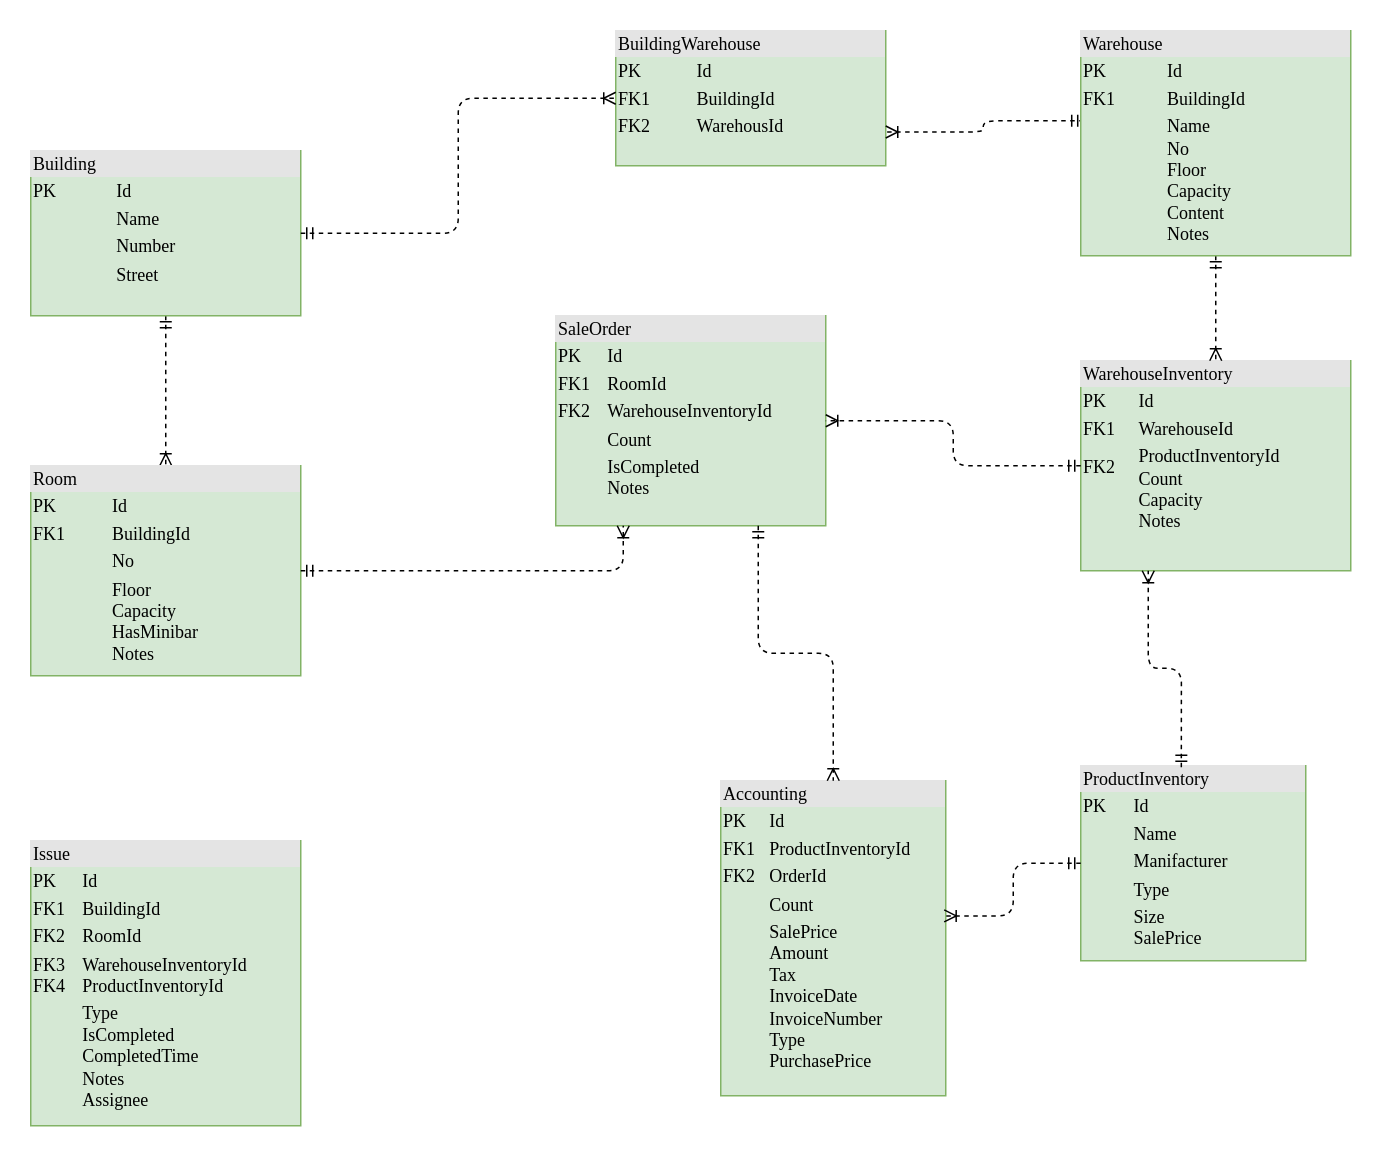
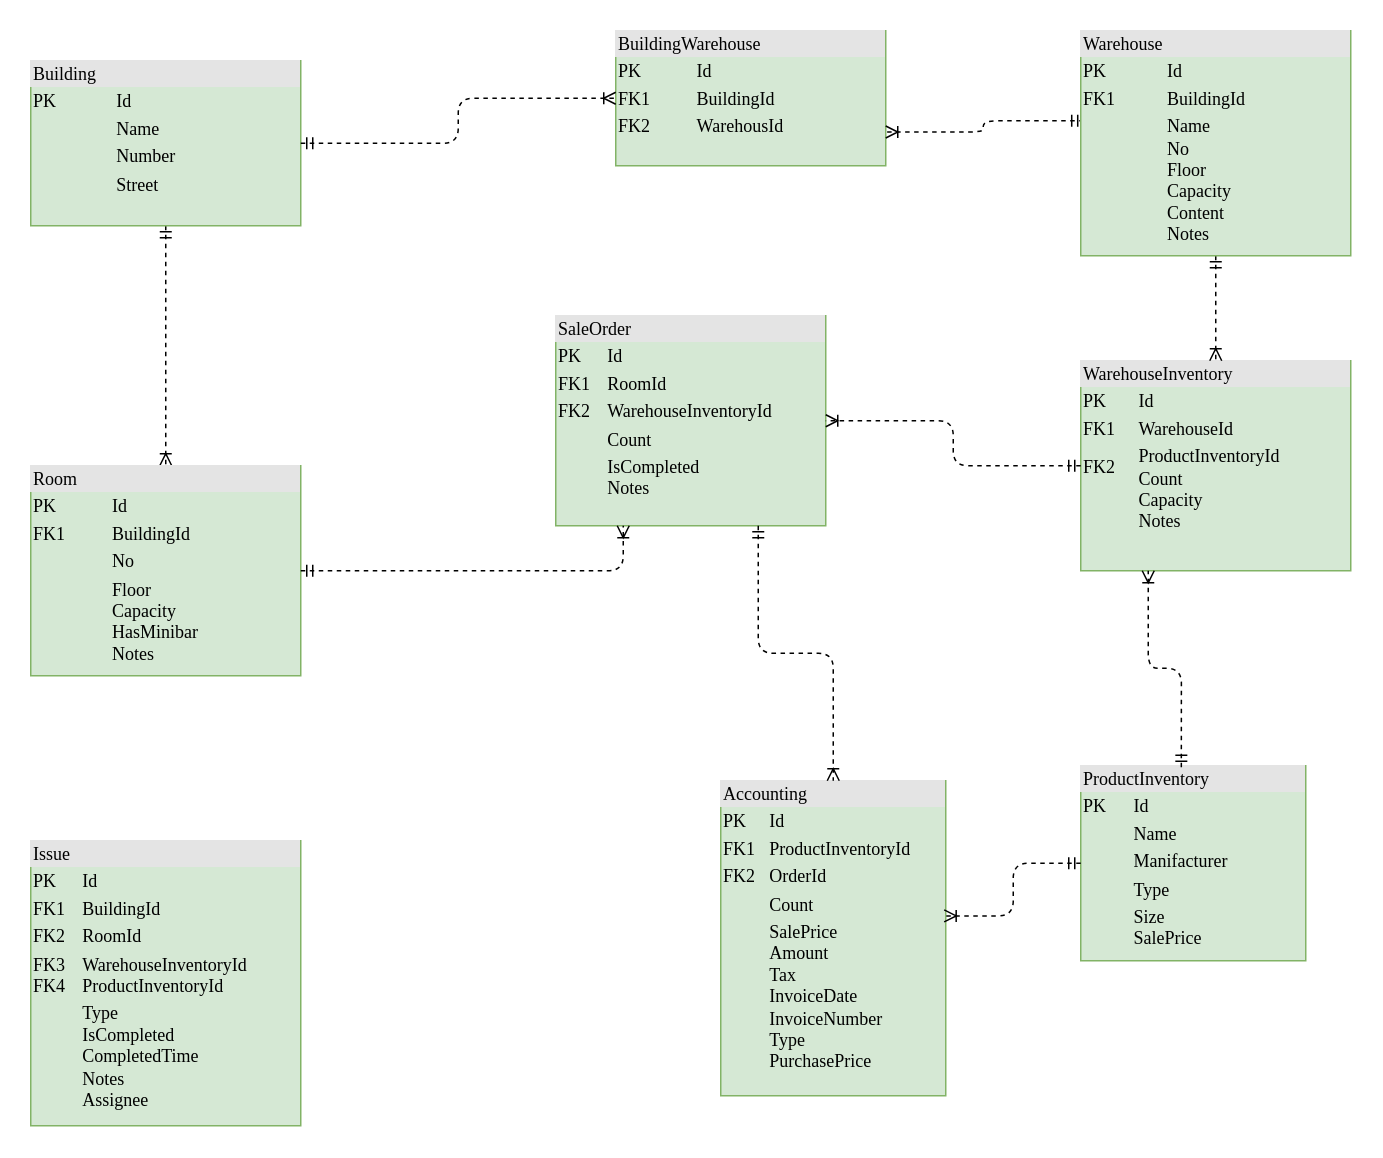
  <mxCell id="0" />
  <mxCell id="1" parent="0" />
  <mxCell id="2" value="&lt;div style=&quot;box-sizing:border-box;width:100%;background:#e4e4e4;padding:2px;&quot;&gt;BuildingWarehouse&lt;/div&gt;&lt;table style=&quot;width:100%;font-size:1em;&quot; cellpadding=&quot;2&quot; cellspacing=&quot;0&quot;&gt;&lt;tbody&gt;&lt;tr&gt;&lt;td&gt;PK&lt;/td&gt;&lt;td&gt;Id&lt;/td&gt;&lt;/tr&gt;&lt;tr&gt;&lt;td&gt;FK1&lt;/td&gt;&lt;td&gt;BuildingId&lt;/td&gt;&lt;/tr&gt;&lt;tr&gt;&lt;td&gt;FK2&lt;/td&gt;&lt;td&gt;WarehousId&lt;/td&gt;&lt;/tr&gt;&lt;/tbody&gt;&lt;/table&gt;" style="verticalAlign=top;align=left;overflow=fill;html=1;rounded=0;shadow=0;comic=0;labelBackgroundColor=none;strokeWidth=1;fontFamily=Verdana;fontSize=12;fillColor=#d5e8d4;strokeColor=#82b366;" parent="1" vertex="1"><mxGeometry x="410" y="20" width="180" height="90" as="geometry" /></mxCell>
  <mxCell id="3" style="html=1;dashed=1;labelBackgroundColor=none;startArrow=ERmandOne;endArrow=ERoneToMany;fontFamily=Verdana;fontSize=12;align=left;entryX=0.5;entryY=0;edgeStyle=orthogonalEdgeStyle;entryDx=0;entryDy=0;" parent="1" source="5" target="9" edge="1"><mxGeometry relative="1" as="geometry" /></mxCell>
  <mxCell id="4" style="html=1;dashed=1;labelBackgroundColor=none;startArrow=ERmandOne;endArrow=ERoneToMany;fontFamily=Verdana;fontSize=12;align=left;exitX=0.011;exitY=0.4;exitDx=0;exitDy=0;edgeStyle=orthogonalEdgeStyle;entryX=1;entryY=0.75;entryDx=0;entryDy=0;exitPerimeter=0;" parent="1" source="10" target="2" edge="1"><mxGeometry relative="1" as="geometry"><mxPoint x="560" y="120" as="targetPoint" /></mxGeometry></mxCell>
- <mxCell id="5" value="&lt;div style=&quot;box-sizing: border-box ; width: 100% ; background: #e4e4e4 ; padding: 2px&quot;&gt;Building&lt;/div&gt;&lt;table style=&quot;width: 100% ; font-size: 1em&quot; cellpadding=&quot;2&quot; cellspacing=&quot;0&quot;&gt;&lt;tbody&gt;&lt;tr&gt;&lt;td&gt;PK&lt;/td&gt;&lt;td&gt;Id&lt;/td&gt;&lt;/tr&gt;&lt;tr&gt;&lt;td&gt;&lt;br&gt;&lt;/td&gt;&lt;td&gt;Name&lt;/td&gt;&lt;/tr&gt;&lt;tr&gt;&lt;td&gt;&lt;/td&gt;&lt;td&gt;Number&lt;/td&gt;&lt;/tr&gt;&lt;tr&gt;&lt;td&gt;&lt;br&gt;&lt;/td&gt;&lt;td&gt;Street&lt;br&gt;&lt;/td&gt;&lt;/tr&gt;&lt;tr&gt;&lt;td&gt;&lt;br&gt;&lt;/td&gt;&lt;td&gt;&lt;br&gt;&lt;/td&gt;&lt;/tr&gt;&lt;tr&gt;&lt;td&gt;&lt;br&gt;&lt;/td&gt;&lt;td&gt;&lt;br&gt;&lt;/td&gt;&lt;/tr&gt;&lt;/tbody&gt;&lt;/table&gt;" style="verticalAlign=top;align=left;overflow=fill;html=1;rounded=0;shadow=0;comic=0;labelBackgroundColor=none;strokeWidth=1;fontFamily=Verdana;fontSize=12;fillColor=#d5e8d4;strokeColor=#82b366;" parent="1" vertex="1"><mxGeometry x="20" y="100" width="180" height="110" as="geometry" /></mxCell>
+ <mxCell id="5" value="&lt;div style=&quot;box-sizing: border-box ; width: 100% ; background: #e4e4e4 ; padding: 2px&quot;&gt;Building&lt;/div&gt;&lt;table style=&quot;width: 100% ; font-size: 1em&quot; cellpadding=&quot;2&quot; cellspacing=&quot;0&quot;&gt;&lt;tbody&gt;&lt;tr&gt;&lt;td&gt;PK&lt;/td&gt;&lt;td&gt;Id&lt;/td&gt;&lt;/tr&gt;&lt;tr&gt;&lt;td&gt;&lt;br&gt;&lt;/td&gt;&lt;td&gt;Name&lt;/td&gt;&lt;/tr&gt;&lt;tr&gt;&lt;td&gt;&lt;/td&gt;&lt;td&gt;Number&lt;/td&gt;&lt;/tr&gt;&lt;tr&gt;&lt;td&gt;&lt;br&gt;&lt;/td&gt;&lt;td&gt;Street&lt;br&gt;&lt;/td&gt;&lt;/tr&gt;&lt;tr&gt;&lt;td&gt;&lt;br&gt;&lt;/td&gt;&lt;td&gt;&lt;br&gt;&lt;/td&gt;&lt;/tr&gt;&lt;tr&gt;&lt;td&gt;&lt;br&gt;&lt;/td&gt;&lt;td&gt;&lt;br&gt;&lt;/td&gt;&lt;/tr&gt;&lt;/tbody&gt;&lt;/table&gt;" style="verticalAlign=top;align=left;overflow=fill;html=1;rounded=0;shadow=0;comic=0;labelBackgroundColor=none;strokeWidth=1;fontFamily=Verdana;fontSize=12;fillColor=#d5e8d4;strokeColor=#82b366;" parent="1" vertex="1"><mxGeometry x="20" y="40" width="180" height="110" as="geometry" /></mxCell>
  <mxCell id="6" value="&lt;div style=&quot;box-sizing: border-box ; width: 100% ; background: #e4e4e4 ; padding: 2px&quot;&gt;ProductInventory&lt;/div&gt;&lt;table style=&quot;width: 100% ; font-size: 1em&quot; cellpadding=&quot;2&quot; cellspacing=&quot;0&quot;&gt;&lt;tbody&gt;&lt;tr&gt;&lt;td&gt;PK&lt;/td&gt;&lt;td&gt;Id&lt;/td&gt;&lt;/tr&gt;&lt;tr&gt;&lt;td&gt;&lt;br&gt;&lt;/td&gt;&lt;td&gt;Name&lt;/td&gt;&lt;/tr&gt;&lt;tr&gt;&lt;td&gt;&lt;/td&gt;&lt;td&gt;Manifacturer&lt;/td&gt;&lt;/tr&gt;&lt;tr&gt;&lt;td&gt;&lt;br&gt;&lt;/td&gt;&lt;td&gt;Type&lt;/td&gt;&lt;/tr&gt;&lt;tr&gt;&lt;td&gt;&lt;br&gt;&lt;/td&gt;&lt;td&gt;Size&lt;br&gt;SalePrice&lt;/td&gt;&lt;/tr&gt;&lt;/tbody&gt;&lt;/table&gt;" style="verticalAlign=top;align=left;overflow=fill;html=1;rounded=0;shadow=0;comic=0;labelBackgroundColor=none;strokeWidth=1;fontFamily=Verdana;fontSize=12;fillColor=#d5e8d4;strokeColor=#82b366;" parent="1" vertex="1"><mxGeometry x="720" y="510" width="150" height="130" as="geometry" /></mxCell>
  <mxCell id="7" value="&lt;div style=&quot;box-sizing:border-box;width:100%;background:#e4e4e4;padding:2px;&quot;&gt;WarehouseInventory&lt;/div&gt;&lt;table style=&quot;width:100%;font-size:1em;&quot; cellpadding=&quot;2&quot; cellspacing=&quot;0&quot;&gt;&lt;tbody&gt;&lt;tr&gt;&lt;td&gt;PK&lt;/td&gt;&lt;td&gt;Id&lt;/td&gt;&lt;/tr&gt;&lt;tr&gt;&lt;td&gt;FK1&lt;/td&gt;&lt;td&gt;WarehouseId&lt;/td&gt;&lt;/tr&gt;&lt;tr&gt;&lt;td&gt;FK2&lt;br&gt;&lt;br&gt;&lt;br&gt;&lt;/td&gt;&lt;td&gt;ProductInventoryId&lt;br&gt;Count&lt;br&gt;Capacity&lt;br&gt;Notes&lt;/td&gt;&lt;/tr&gt;&lt;/tbody&gt;&lt;/table&gt;" style="verticalAlign=top;align=left;overflow=fill;html=1;rounded=0;shadow=0;comic=0;labelBackgroundColor=none;strokeWidth=1;fontFamily=Verdana;fontSize=12;fillColor=#d5e8d4;strokeColor=#82b366;" parent="1" vertex="1"><mxGeometry x="720" y="240" width="180" height="140" as="geometry" /></mxCell>
  <mxCell id="8" style="edgeStyle=orthogonalEdgeStyle;html=1;entryX=0.5;entryY=0;dashed=1;labelBackgroundColor=none;startArrow=ERmandOne;endArrow=ERoneToMany;fontFamily=Verdana;fontSize=12;align=left;" parent="1" source="10" target="7" edge="1"><mxGeometry relative="1" as="geometry" /></mxCell>
  <mxCell id="9" value="&lt;div style=&quot;box-sizing: border-box ; width: 100% ; background: #e4e4e4 ; padding: 2px&quot;&gt;Room&lt;/div&gt;&lt;table style=&quot;width: 100% ; font-size: 1em&quot; cellpadding=&quot;2&quot; cellspacing=&quot;0&quot;&gt;&lt;tbody&gt;&lt;tr&gt;&lt;td&gt;PK&lt;/td&gt;&lt;td&gt;Id&lt;/td&gt;&lt;/tr&gt;&lt;tr&gt;&lt;td&gt;FK1&lt;/td&gt;&lt;td&gt;BuildingId&lt;/td&gt;&lt;/tr&gt;&lt;tr&gt;&lt;td&gt;&lt;/td&gt;&lt;td&gt;No&lt;/td&gt;&lt;/tr&gt;&lt;tr&gt;&lt;td&gt;&lt;br&gt;&lt;/td&gt;&lt;td&gt;Floor&lt;br&gt;Capacity&lt;br&gt;HasMinibar&lt;br&gt;Notes&lt;/td&gt;&lt;/tr&gt;&lt;tr&gt;&lt;td&gt;&lt;br&gt;&lt;/td&gt;&lt;td&gt;&lt;/td&gt;&lt;/tr&gt;&lt;/tbody&gt;&lt;/table&gt;" style="verticalAlign=top;align=left;overflow=fill;html=1;rounded=0;shadow=0;comic=0;labelBackgroundColor=none;strokeWidth=1;fontFamily=Verdana;fontSize=12;fillColor=#d5e8d4;strokeColor=#82b366;" parent="1" vertex="1"><mxGeometry x="20" y="310" width="180" height="140" as="geometry" /></mxCell>
  <mxCell id="10" value="&lt;div style=&quot;box-sizing:border-box;width:100%;background:#e4e4e4;padding:2px;&quot;&gt;Warehouse&lt;/div&gt;&lt;table style=&quot;width:100%;font-size:1em;&quot; cellpadding=&quot;2&quot; cellspacing=&quot;0&quot;&gt;&lt;tbody&gt;&lt;tr&gt;&lt;td&gt;PK&lt;/td&gt;&lt;td&gt;Id&lt;/td&gt;&lt;/tr&gt;&lt;tr&gt;&lt;td&gt;FK1&lt;/td&gt;&lt;td&gt;BuildingId&lt;/td&gt;&lt;/tr&gt;&lt;tr&gt;&lt;td&gt;&lt;/td&gt;&lt;td&gt;Name&lt;br&gt;No&lt;br&gt;Floor&lt;br&gt;Capacity&lt;br&gt;Content&lt;br&gt;Notes&lt;/td&gt;&lt;/tr&gt;&lt;/tbody&gt;&lt;/table&gt;" style="verticalAlign=top;align=left;overflow=fill;html=1;rounded=0;shadow=0;comic=0;labelBackgroundColor=none;strokeWidth=1;fontFamily=Verdana;fontSize=12;fillColor=#d5e8d4;strokeColor=#82b366;" parent="1" vertex="1"><mxGeometry x="720" y="20" width="180" height="150" as="geometry" /></mxCell>
  <mxCell id="11" style="html=1;dashed=1;labelBackgroundColor=none;startArrow=ERmandOne;endArrow=ERoneToMany;fontFamily=Verdana;fontSize=12;align=left;edgeStyle=orthogonalEdgeStyle;entryX=0;entryY=0.5;entryDx=0;entryDy=0;exitX=1;exitY=0.5;exitDx=0;exitDy=0;" parent="1" source="5" target="2" edge="1"><mxGeometry relative="1" as="geometry"><mxPoint x="210" y="50" as="sourcePoint" /><mxPoint x="673" y="88" as="targetPoint" /></mxGeometry></mxCell>
  <mxCell id="12" style="edgeStyle=orthogonalEdgeStyle;html=1;entryX=0.25;entryY=1;dashed=1;labelBackgroundColor=none;startArrow=ERmandOne;endArrow=ERoneToMany;fontFamily=Verdana;fontSize=12;align=left;entryDx=0;entryDy=0;exitX=0.447;exitY=0.008;exitDx=0;exitDy=0;exitPerimeter=0;" parent="1" source="6" target="7" edge="1"><mxGeometry relative="1" as="geometry"><mxPoint x="840" y="140" as="sourcePoint" /><mxPoint x="830" y="250" as="targetPoint" /></mxGeometry></mxCell>
  <mxCell id="13" value="&lt;div style=&quot;box-sizing: border-box ; width: 100% ; background: #e4e4e4 ; padding: 2px&quot;&gt;SaleOrder&lt;/div&gt;&lt;table style=&quot;width: 100% ; font-size: 1em&quot; cellpadding=&quot;2&quot; cellspacing=&quot;0&quot;&gt;&lt;tbody&gt;&lt;tr&gt;&lt;td&gt;PK&lt;/td&gt;&lt;td&gt;Id&lt;/td&gt;&lt;/tr&gt;&lt;tr&gt;&lt;td&gt;FK1&lt;/td&gt;&lt;td&gt;RoomId&lt;/td&gt;&lt;/tr&gt;&lt;tr&gt;&lt;td&gt;FK2&lt;/td&gt;&lt;td&gt;WarehouseInventoryId&lt;/td&gt;&lt;/tr&gt;&lt;tr&gt;&lt;td&gt;&lt;br&gt;&lt;/td&gt;&lt;td&gt;Count&lt;/td&gt;&lt;/tr&gt;&lt;tr&gt;&lt;td&gt;&lt;br&gt;&lt;/td&gt;&lt;td&gt;IsCompleted&lt;br&gt;Notes&lt;/td&gt;&lt;/tr&gt;&lt;/tbody&gt;&lt;/table&gt;" style="verticalAlign=top;align=left;overflow=fill;html=1;rounded=0;shadow=0;comic=0;labelBackgroundColor=none;strokeWidth=1;fontFamily=Verdana;fontSize=12;fillColor=#d5e8d4;strokeColor=#82b366;" parent="1" vertex="1"><mxGeometry x="370" y="210" width="180" height="140" as="geometry" /></mxCell>
  <mxCell id="14" value="&lt;div style=&quot;box-sizing: border-box ; width: 100% ; background: #e4e4e4 ; padding: 2px&quot;&gt;Issue&lt;/div&gt;&lt;table style=&quot;width: 100% ; font-size: 1em&quot; cellpadding=&quot;2&quot; cellspacing=&quot;0&quot;&gt;&lt;tbody&gt;&lt;tr&gt;&lt;td&gt;PK&lt;/td&gt;&lt;td&gt;Id&lt;/td&gt;&lt;/tr&gt;&lt;tr&gt;&lt;td&gt;FK1&lt;/td&gt;&lt;td&gt;BuildingId&lt;/td&gt;&lt;/tr&gt;&lt;tr&gt;&lt;td&gt;FK2&lt;/td&gt;&lt;td&gt;RoomId&lt;br&gt;&lt;/td&gt;&lt;/tr&gt;&lt;tr&gt;&lt;td&gt;FK3&lt;br&gt;FK4&lt;/td&gt;&lt;td&gt;WarehouseInventoryId&lt;br&gt;ProductInventoryId&lt;/td&gt;&lt;/tr&gt;&lt;tr&gt;&lt;td&gt;&lt;br&gt;&lt;br&gt;&lt;/td&gt;&lt;td&gt;Type&lt;br&gt;IsCompleted&lt;br&gt;CompletedTime&lt;br&gt;Notes&lt;br&gt;Assignee&lt;/td&gt;&lt;/tr&gt;&lt;/tbody&gt;&lt;/table&gt;" style="verticalAlign=top;align=left;overflow=fill;html=1;rounded=0;shadow=0;comic=0;labelBackgroundColor=none;strokeWidth=1;fontFamily=Verdana;fontSize=12;fillColor=#d5e8d4;strokeColor=#82b366;" parent="1" vertex="1"><mxGeometry x="20" y="560" width="180" height="190" as="geometry" /></mxCell>
  <mxCell id="15" style="edgeStyle=orthogonalEdgeStyle;html=1;entryX=1;entryY=0.5;dashed=1;labelBackgroundColor=none;startArrow=ERmandOne;endArrow=ERoneToMany;fontFamily=Verdana;fontSize=12;align=left;entryDx=0;entryDy=0;exitX=0;exitY=0.5;exitDx=0;exitDy=0;" parent="1" source="7" target="13" edge="1"><mxGeometry relative="1" as="geometry"><mxPoint x="797" y="481" as="sourcePoint" /><mxPoint x="775" y="360" as="targetPoint" /></mxGeometry></mxCell>
  <mxCell id="16" style="edgeStyle=orthogonalEdgeStyle;html=1;entryX=0.25;entryY=1;dashed=1;labelBackgroundColor=none;startArrow=ERmandOne;endArrow=ERoneToMany;fontFamily=Verdana;fontSize=12;align=left;entryDx=0;entryDy=0;exitX=1;exitY=0.5;exitDx=0;exitDy=0;" parent="1" source="9" target="13" edge="1"><mxGeometry relative="1" as="geometry"><mxPoint x="390" y="397" as="sourcePoint" /><mxPoint x="220" y="372" as="targetPoint" /></mxGeometry></mxCell>
  <mxCell id="17" value="&lt;div style=&quot;box-sizing: border-box ; width: 100% ; background: #e4e4e4 ; padding: 2px&quot;&gt;Accounting&lt;/div&gt;&lt;table style=&quot;width: 100% ; font-size: 1em&quot; cellpadding=&quot;2&quot; cellspacing=&quot;0&quot;&gt;&lt;tbody&gt;&lt;tr&gt;&lt;td&gt;PK&lt;/td&gt;&lt;td&gt;Id&lt;/td&gt;&lt;/tr&gt;&lt;tr&gt;&lt;td&gt;FK1&lt;/td&gt;&lt;td&gt;ProductInventoryId&lt;/td&gt;&lt;/tr&gt;&lt;tr&gt;&lt;td&gt;FK2&lt;/td&gt;&lt;td&gt;OrderId&lt;/td&gt;&lt;/tr&gt;&lt;tr&gt;&lt;td&gt;&lt;br&gt;&lt;/td&gt;&lt;td&gt;Count&lt;/td&gt;&lt;/tr&gt;&lt;tr&gt;&lt;td&gt;&lt;br&gt;&lt;/td&gt;&lt;td&gt;SalePrice&lt;br&gt;Amount&lt;br&gt;Tax&lt;br&gt;InvoiceDate&lt;br&gt;InvoiceNumber&lt;br&gt;Type&lt;br&gt;PurchasePrice&lt;br&gt;&lt;/td&gt;&lt;/tr&gt;&lt;/tbody&gt;&lt;/table&gt;" style="verticalAlign=top;align=left;overflow=fill;html=1;rounded=0;shadow=0;comic=0;labelBackgroundColor=none;strokeWidth=1;fontFamily=Verdana;fontSize=12;fillColor=#d5e8d4;strokeColor=#82b366;" parent="1" vertex="1"><mxGeometry x="480" y="520" width="150" height="210" as="geometry" /></mxCell>
  <mxCell id="18" style="edgeStyle=orthogonalEdgeStyle;html=1;dashed=1;labelBackgroundColor=none;startArrow=ERmandOne;endArrow=ERoneToMany;fontFamily=Verdana;fontSize=12;align=left;exitX=0;exitY=0.5;exitDx=0;exitDy=0;entryX=0.993;entryY=0.429;entryDx=0;entryDy=0;entryPerimeter=0;" parent="1" source="6" target="17" edge="1"><mxGeometry relative="1" as="geometry"><mxPoint x="797" y="521" as="sourcePoint" /><mxPoint x="610" y="430" as="targetPoint" /></mxGeometry></mxCell>
  <mxCell id="19" style="edgeStyle=orthogonalEdgeStyle;html=1;dashed=1;labelBackgroundColor=none;startArrow=ERmandOne;endArrow=ERoneToMany;fontFamily=Verdana;fontSize=12;align=left;exitX=0.75;exitY=1;exitDx=0;exitDy=0;" parent="1" source="13" target="17" edge="1"><mxGeometry relative="1" as="geometry"><mxPoint x="571" y="385" as="sourcePoint" /><mxPoint x="480" y="420" as="targetPoint" /></mxGeometry></mxCell>
